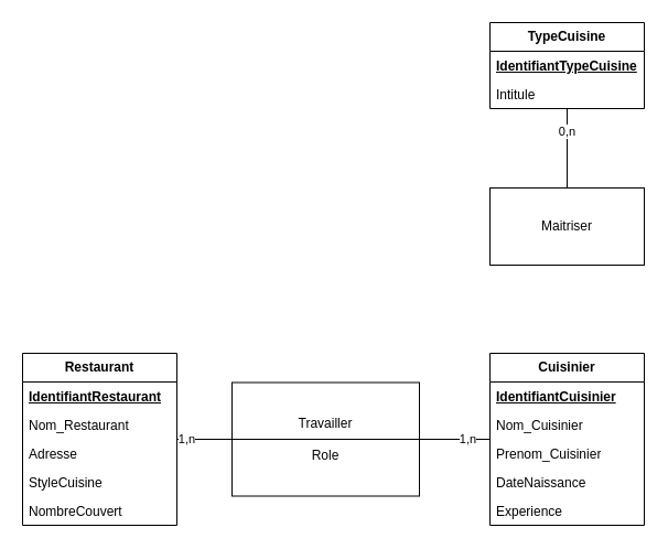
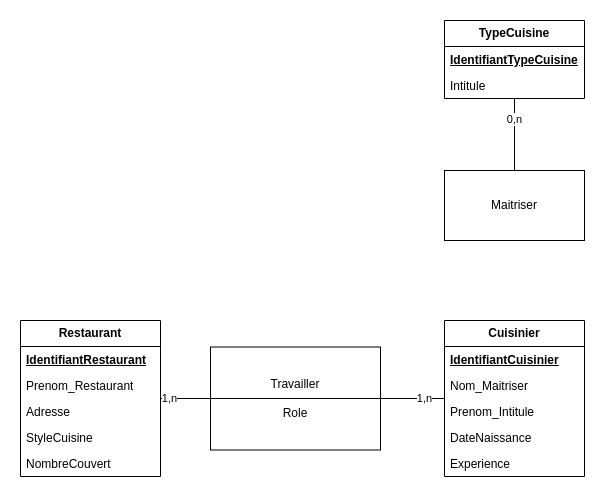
  <mxCell id="0" />
  <mxCell id="1" parent="0" />
  <mxCell id="2" style="edgeStyle=orthogonalEdgeStyle;shape=connector;rounded=0;orthogonalLoop=1;jettySize=auto;html=1;entryX=1;entryY=0.5;entryDx=0;entryDy=0;strokeColor=default;align=center;verticalAlign=middle;fontFamily=Helvetica;fontSize=11;fontColor=default;labelBackgroundColor=default;startFill=0;endArrow=none;" parent="1" source="4" target="24" edge="1"><mxGeometry relative="1" as="geometry" /></mxCell>
  <mxCell id="3" value="1,n" style="edgeLabel;html=1;align=center;verticalAlign=middle;resizable=0;points=[];fontFamily=Helvetica;fontSize=11;fontColor=default;labelBackgroundColor=default;" parent="2" vertex="1" connectable="0"><mxGeometry x="-0.34" y="-1" relative="1" as="geometry"><mxPoint as="offset" /></mxGeometry></mxCell>
  <mxCell id="4" value="&lt;b&gt;Cuisinier&lt;/b&gt;" style="swimlane;fontStyle=0;childLayout=stackLayout;horizontal=1;startSize=26;fillColor=none;horizontalStack=0;resizeParent=1;resizeParentMax=0;resizeLast=0;collapsible=1;marginBottom=0;whiteSpace=wrap;html=1;" parent="1" vertex="1"><mxGeometry x="444" y="320" width="140" height="156" as="geometry" /></mxCell>
  <mxCell id="5" value="&lt;b&gt;&lt;u&gt;IdentifiantCuisinier&lt;/u&gt;&lt;/b&gt;" style="text;strokeColor=none;fillColor=none;align=left;verticalAlign=top;spacingLeft=4;spacingRight=4;overflow=hidden;rotatable=0;points=[[0,0.5],[1,0.5]];portConstraint=eastwest;whiteSpace=wrap;html=1;" parent="4" vertex="1"><mxGeometry y="26" width="140" height="26" as="geometry" /></mxCell>
- <mxCell id="6" value="Nom_Cuisinier" style="text;strokeColor=none;fillColor=none;align=left;verticalAlign=top;spacingLeft=4;spacingRight=4;overflow=hidden;rotatable=0;points=[[0,0.5],[1,0.5]];portConstraint=eastwest;whiteSpace=wrap;html=1;" parent="4" vertex="1"><mxGeometry y="52" width="140" height="26" as="geometry" /></mxCell>
- <mxCell id="7" value="Prenom_Cuisinier" style="text;strokeColor=none;fillColor=none;align=left;verticalAlign=top;spacingLeft=4;spacingRight=4;overflow=hidden;rotatable=0;points=[[0,0.5],[1,0.5]];portConstraint=eastwest;whiteSpace=wrap;html=1;" parent="4" vertex="1"><mxGeometry y="78" width="140" height="26" as="geometry" /></mxCell>
+ <mxCell id="6" value="Nom_Maitriser" style="text;strokeColor=none;fillColor=none;align=left;verticalAlign=top;spacingLeft=4;spacingRight=4;overflow=hidden;rotatable=0;points=[[0,0.5],[1,0.5]];portConstraint=eastwest;whiteSpace=wrap;html=1;" parent="4" vertex="1"><mxGeometry y="52" width="140" height="26" as="geometry" /></mxCell>
+ <mxCell id="7" value="Prenom_Intitule" style="text;strokeColor=none;fillColor=none;align=left;verticalAlign=top;spacingLeft=4;spacingRight=4;overflow=hidden;rotatable=0;points=[[0,0.5],[1,0.5]];portConstraint=eastwest;whiteSpace=wrap;html=1;" parent="4" vertex="1"><mxGeometry y="78" width="140" height="26" as="geometry" /></mxCell>
  <mxCell id="8" value="DateNaissance" style="text;strokeColor=none;fillColor=none;align=left;verticalAlign=top;spacingLeft=4;spacingRight=4;overflow=hidden;rotatable=0;points=[[0,0.5],[1,0.5]];portConstraint=eastwest;whiteSpace=wrap;html=1;" parent="4" vertex="1"><mxGeometry y="104" width="140" height="26" as="geometry" /></mxCell>
  <mxCell id="9" value="Experience" style="text;strokeColor=none;fillColor=none;align=left;verticalAlign=top;spacingLeft=4;spacingRight=4;overflow=hidden;rotatable=0;points=[[0,0.5],[1,0.5]];portConstraint=eastwest;whiteSpace=wrap;html=1;" parent="4" vertex="1"><mxGeometry y="130" width="140" height="26" as="geometry" /></mxCell>
  <mxCell id="10" style="edgeStyle=orthogonalEdgeStyle;shape=connector;rounded=0;orthogonalLoop=1;jettySize=auto;html=1;entryX=0.5;entryY=0;entryDx=0;entryDy=0;strokeColor=default;align=center;verticalAlign=middle;fontFamily=Helvetica;fontSize=11;fontColor=default;labelBackgroundColor=default;startFill=0;endArrow=none;" parent="1" source="12" target="23" edge="1"><mxGeometry relative="1" as="geometry" /></mxCell>
  <mxCell id="11" value="0,n" style="edgeLabel;html=1;align=center;verticalAlign=middle;resizable=0;points=[];fontFamily=Helvetica;fontSize=11;fontColor=default;labelBackgroundColor=default;" parent="10" vertex="1" connectable="0"><mxGeometry x="-0.456" y="-1" relative="1" as="geometry"><mxPoint as="offset" /></mxGeometry></mxCell>
  <mxCell id="12" value="&lt;b&gt;TypeCuisine&lt;/b&gt;" style="swimlane;fontStyle=0;childLayout=stackLayout;horizontal=1;startSize=26;fillColor=none;horizontalStack=0;resizeParent=1;resizeParentMax=0;resizeLast=0;collapsible=1;marginBottom=0;whiteSpace=wrap;html=1;" parent="1" vertex="1"><mxGeometry x="444" width="140" height="78" as="geometry" y="20" /></mxCell>
  <mxCell id="13" value="&lt;b&gt;&lt;u&gt;IdentifiantTypeCuisine&lt;/u&gt;&lt;/b&gt;" style="text;strokeColor=none;fillColor=none;align=left;verticalAlign=top;spacingLeft=4;spacingRight=4;overflow=hidden;rotatable=0;points=[[0,0.5],[1,0.5]];portConstraint=eastwest;whiteSpace=wrap;html=1;" parent="12" vertex="1"><mxGeometry y="26" width="140" height="26" as="geometry" /></mxCell>
  <mxCell id="14" value="Intitule" style="text;strokeColor=none;fillColor=none;align=left;verticalAlign=top;spacingLeft=4;spacingRight=4;overflow=hidden;rotatable=0;points=[[0,0.5],[1,0.5]];portConstraint=eastwest;whiteSpace=wrap;html=1;" parent="12" vertex="1"><mxGeometry y="52" width="140" height="26" as="geometry" /></mxCell>
  <mxCell id="15" style="edgeStyle=orthogonalEdgeStyle;shape=connector;rounded=0;orthogonalLoop=1;jettySize=auto;html=1;entryX=0;entryY=0.5;entryDx=0;entryDy=0;strokeColor=default;align=center;verticalAlign=middle;fontFamily=Helvetica;fontSize=11;fontColor=default;labelBackgroundColor=default;startFill=0;endArrow=none;" parent="1" source="17" target="24" edge="1"><mxGeometry relative="1" as="geometry" /></mxCell>
  <mxCell id="16" value="1,n" style="edgeLabel;html=1;align=center;verticalAlign=middle;resizable=0;points=[];fontFamily=Helvetica;fontSize=11;fontColor=default;labelBackgroundColor=default;" parent="15" vertex="1" connectable="0"><mxGeometry x="-0.7" y="1" relative="1" as="geometry"><mxPoint as="offset" /></mxGeometry></mxCell>
  <mxCell id="17" value="&lt;b&gt;Restaurant&lt;/b&gt;" style="swimlane;fontStyle=0;childLayout=stackLayout;horizontal=1;startSize=26;fillColor=none;horizontalStack=0;resizeParent=1;resizeParentMax=0;resizeLast=0;collapsible=1;marginBottom=0;whiteSpace=wrap;html=1;" parent="1" vertex="1"><mxGeometry x="20" y="320" width="140" height="156" as="geometry" /></mxCell>
  <mxCell id="18" value="&lt;b&gt;&lt;u&gt;IdentifiantRestaurant&lt;/u&gt;&lt;/b&gt;" style="text;strokeColor=none;fillColor=none;align=left;verticalAlign=top;spacingLeft=4;spacingRight=4;overflow=hidden;rotatable=0;points=[[0,0.5],[1,0.5]];portConstraint=eastwest;whiteSpace=wrap;html=1;" parent="17" vertex="1"><mxGeometry y="26" width="140" height="26" as="geometry" /></mxCell>
- <mxCell id="19" value="Nom_Restaurant" style="text;strokeColor=none;fillColor=none;align=left;verticalAlign=top;spacingLeft=4;spacingRight=4;overflow=hidden;rotatable=0;points=[[0,0.5],[1,0.5]];portConstraint=eastwest;whiteSpace=wrap;html=1;" parent="17" vertex="1"><mxGeometry y="52" width="140" height="26" as="geometry" /></mxCell>
+ <mxCell id="19" value="Prenom_Restaurant" style="text;strokeColor=none;fillColor=none;align=left;verticalAlign=top;spacingLeft=4;spacingRight=4;overflow=hidden;rotatable=0;points=[[0,0.5],[1,0.5]];portConstraint=eastwest;whiteSpace=wrap;html=1;" parent="17" vertex="1"><mxGeometry y="52" width="140" height="26" as="geometry" /></mxCell>
  <mxCell id="20" value="Adresse" style="text;strokeColor=none;fillColor=none;align=left;verticalAlign=top;spacingLeft=4;spacingRight=4;overflow=hidden;rotatable=0;points=[[0,0.5],[1,0.5]];portConstraint=eastwest;whiteSpace=wrap;html=1;" parent="17" vertex="1"><mxGeometry y="78" width="140" height="26" as="geometry" /></mxCell>
  <mxCell id="21" value="StyleCuisine" style="text;strokeColor=none;fillColor=none;align=left;verticalAlign=top;spacingLeft=4;spacingRight=4;overflow=hidden;rotatable=0;points=[[0,0.5],[1,0.5]];portConstraint=eastwest;whiteSpace=wrap;html=1;" parent="17" vertex="1"><mxGeometry y="104" width="140" height="26" as="geometry" /></mxCell>
  <mxCell id="22" value="NombreCouvert" style="text;strokeColor=none;fillColor=none;align=left;verticalAlign=top;spacingLeft=4;spacingRight=4;overflow=hidden;rotatable=0;points=[[0,0.5],[1,0.5]];portConstraint=eastwest;whiteSpace=wrap;html=1;" parent="17" vertex="1"><mxGeometry y="130" width="140" height="26" as="geometry" /></mxCell>
  <mxCell id="23" value="Maitriser" style="whiteSpace=wrap;html=1;rounded=0;" parent="1" vertex="1"><mxGeometry x="444" y="170" width="140" height="70" as="geometry" /></mxCell>
  <mxCell id="24" value="Travailler&lt;br&gt;&lt;br&gt;Role" style="whiteSpace=wrap;html=1;rounded=0;" parent="1" vertex="1"><mxGeometry x="210" y="346.5" width="170" height="103" as="geometry" /></mxCell>
  <mxCell id="25" value="" style="endArrow=none;html=1;rounded=0;strokeColor=default;align=center;verticalAlign=middle;fontFamily=Helvetica;fontSize=11;fontColor=default;labelBackgroundColor=default;edgeStyle=orthogonalEdgeStyle;exitX=0;exitY=0.5;exitDx=0;exitDy=0;entryX=1;entryY=0.5;entryDx=0;entryDy=0;" parent="1" source="24" target="24" edge="1"><mxGeometry width="50" height="50" relative="1" as="geometry"><mxPoint x="190" y="340" as="sourcePoint" /><mxPoint x="240" y="290" as="targetPoint" /></mxGeometry></mxCell>
